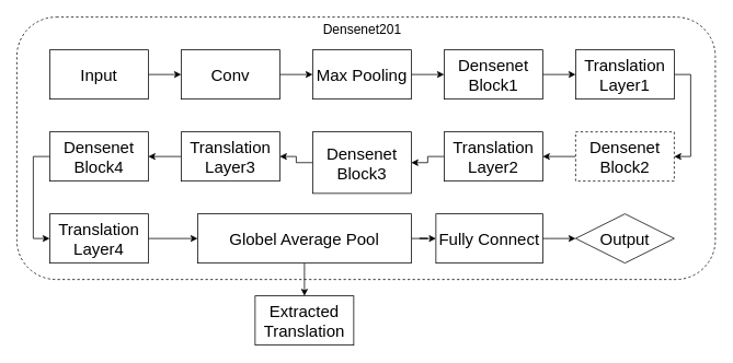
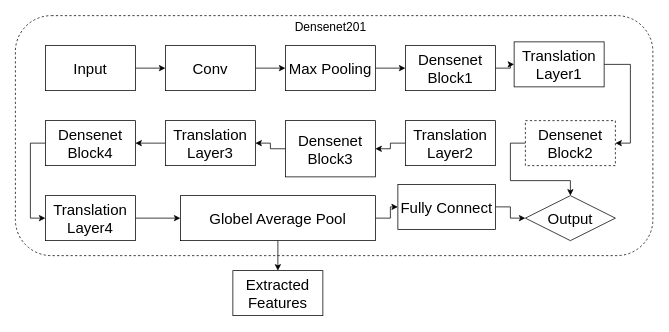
  <mxCell id="0" />
  <mxCell id="1" parent="0" />
  <mxCell id="2" value="" style="rounded=1;whiteSpace=wrap;html=1;fillColor=none;dashed=1;" vertex="1" parent="1"><mxGeometry x="20" y="20" width="850" height="320" as="geometry" /></mxCell>
  <mxCell id="3" value="" style="edgeStyle=orthogonalEdgeStyle;rounded=0;orthogonalLoop=1;jettySize=auto;html=1;" edge="1" parent="1" source="4" target="6"><mxGeometry relative="1" as="geometry" /></mxCell>
  <mxCell id="4" value="Input" style="rounded=0;whiteSpace=wrap;html=1;fontSize=20;" vertex="1" parent="1"><mxGeometry x="60" y="60" width="120" height="60" as="geometry" /></mxCell>
  <mxCell id="5" value="" style="edgeStyle=orthogonalEdgeStyle;rounded=0;orthogonalLoop=1;jettySize=auto;html=1;" edge="1" parent="1" source="6" target="8"><mxGeometry relative="1" as="geometry" /></mxCell>
  <mxCell id="6" value="Conv" style="whiteSpace=wrap;html=1;fontSize=20;rounded=0;" vertex="1" parent="1"><mxGeometry x="220" y="60" width="120" height="60" as="geometry" /></mxCell>
  <mxCell id="7" value="" style="edgeStyle=orthogonalEdgeStyle;rounded=0;orthogonalLoop=1;jettySize=auto;html=1;" edge="1" parent="1" source="8" target="10"><mxGeometry relative="1" as="geometry" /></mxCell>
  <mxCell id="8" value="Max Pooling" style="whiteSpace=wrap;html=1;fontSize=20;rounded=0;" vertex="1" parent="1"><mxGeometry x="380" y="60" width="120" height="60" as="geometry" /></mxCell>
  <mxCell id="9" value="" style="edgeStyle=orthogonalEdgeStyle;rounded=0;orthogonalLoop=1;jettySize=auto;html=1;" edge="1" parent="1" source="10" target="12"><mxGeometry relative="1" as="geometry" /></mxCell>
  <mxCell id="10" value="Densenet&lt;div&gt;Block1&lt;/div&gt;" style="whiteSpace=wrap;html=1;fontSize=20;rounded=0;" vertex="1" parent="1"><mxGeometry x="540" y="60" width="120" height="60" as="geometry" /></mxCell>
  <mxCell id="11" style="edgeStyle=orthogonalEdgeStyle;rounded=0;orthogonalLoop=1;jettySize=auto;html=1;exitX=1;exitY=0.5;exitDx=0;exitDy=0;entryX=1;entryY=0.5;entryDx=0;entryDy=0;" edge="1" parent="1" source="12" target="14"><mxGeometry relative="1" as="geometry" /></mxCell>
- <mxCell id="12" value="Translation&lt;div&gt;Layer1&lt;/div&gt;" style="whiteSpace=wrap;html=1;fontSize=20;rounded=0;" vertex="1" parent="1"><mxGeometry x="700" y="60" width="120" height="60" as="geometry" /></mxCell>
- <mxCell id="13" style="edgeStyle=orthogonalEdgeStyle;rounded=0;orthogonalLoop=1;jettySize=auto;html=1;exitX=0;exitY=0.5;exitDx=0;exitDy=0;entryX=1;entryY=0.5;entryDx=0;entryDy=0;" edge="1" parent="1" source="14" target="16"><mxGeometry relative="1" as="geometry" /></mxCell>
+ <mxCell id="12" value="Translation&lt;div&gt;Layer1&lt;/div&gt;" style="whiteSpace=wrap;html=1;fontSize=20;rounded=0;" vertex="1" parent="1"><mxGeometry x="685" y="55" width="120" height="60" as="geometry" /></mxCell>
+ <mxCell id="13" style="edgeStyle=orthogonalEdgeStyle;rounded=0;orthogonalLoop=1;jettySize=auto;html=1;exitX=0;exitY=0.5;exitDx=0;exitDy=0;" edge="1" parent="1" source="14" target="30"><mxGeometry relative="1" as="geometry" /></mxCell>
  <mxCell id="14" value="Densenet&lt;div&gt;Block2&lt;/div&gt;" style="whiteSpace=wrap;html=1;fontSize=20;rounded=0;dashed=1;" vertex="1" parent="1"><mxGeometry x="700" y="160" width="120" height="60" as="geometry" /></mxCell>
  <mxCell id="15" style="edgeStyle=orthogonalEdgeStyle;rounded=0;orthogonalLoop=1;jettySize=auto;html=1;exitX=0;exitY=0.5;exitDx=0;exitDy=0;entryX=1;entryY=0.5;entryDx=0;entryDy=0;" edge="1" parent="1" source="16" target="18"><mxGeometry relative="1" as="geometry" /></mxCell>
  <mxCell id="16" value="Translation&lt;div&gt;Layer2&lt;/div&gt;" style="whiteSpace=wrap;html=1;fontSize=20;rounded=0;" vertex="1" parent="1"><mxGeometry x="540" y="160" width="120" height="60" as="geometry" /></mxCell>
  <mxCell id="17" value="" style="edgeStyle=orthogonalEdgeStyle;rounded=0;orthogonalLoop=1;jettySize=auto;html=1;" edge="1" parent="1" source="18" target="20"><mxGeometry relative="1" as="geometry" /></mxCell>
  <mxCell id="18" value="Densenet&lt;div&gt;Block3&lt;/div&gt;" style="whiteSpace=wrap;html=1;fontSize=20;rounded=0;" vertex="1" parent="1"><mxGeometry x="380" y="160" width="120" height="75" as="geometry" /></mxCell>
  <mxCell id="19" style="edgeStyle=orthogonalEdgeStyle;rounded=0;orthogonalLoop=1;jettySize=auto;html=1;exitX=0;exitY=0.5;exitDx=0;exitDy=0;entryX=1;entryY=0.5;entryDx=0;entryDy=0;" edge="1" parent="1" source="20" target="22"><mxGeometry relative="1" as="geometry" /></mxCell>
  <mxCell id="20" value="Translation&lt;div&gt;Layer3&lt;/div&gt;" style="whiteSpace=wrap;html=1;fontSize=20;rounded=0;" vertex="1" parent="1"><mxGeometry x="220" y="160" width="120" height="60" as="geometry" /></mxCell>
  <mxCell id="21" style="edgeStyle=orthogonalEdgeStyle;rounded=0;orthogonalLoop=1;jettySize=auto;html=1;exitX=0;exitY=0.5;exitDx=0;exitDy=0;entryX=0;entryY=0.5;entryDx=0;entryDy=0;" edge="1" parent="1" source="22" target="24"><mxGeometry relative="1" as="geometry" /></mxCell>
  <mxCell id="22" value="Densenet&lt;div&gt;Block4&lt;/div&gt;" style="whiteSpace=wrap;html=1;fontSize=20;rounded=0;" vertex="1" parent="1"><mxGeometry x="60" y="160" width="120" height="60" as="geometry" /></mxCell>
  <mxCell id="23" value="" style="edgeStyle=orthogonalEdgeStyle;rounded=0;orthogonalLoop=1;jettySize=auto;html=1;" edge="1" parent="1" source="24" target="27"><mxGeometry relative="1" as="geometry" /></mxCell>
  <mxCell id="24" value="Translation&lt;div&gt;Layer4&lt;/div&gt;" style="whiteSpace=wrap;html=1;fontSize=20;rounded=0;" vertex="1" parent="1"><mxGeometry x="60" y="260" width="120" height="60" as="geometry" /></mxCell>
  <mxCell id="25" value="" style="edgeStyle=orthogonalEdgeStyle;rounded=0;orthogonalLoop=1;jettySize=auto;html=1;" edge="1" parent="1" source="27" target="29"><mxGeometry relative="1" as="geometry" /></mxCell>
  <mxCell id="26" value="" style="edgeStyle=orthogonalEdgeStyle;rounded=0;orthogonalLoop=1;jettySize=auto;html=1;" edge="1" parent="1" source="27" target="31"><mxGeometry relative="1" as="geometry" /></mxCell>
  <mxCell id="27" value="Globel Average Pool" style="whiteSpace=wrap;html=1;fontSize=20;rounded=0;" vertex="1" parent="1"><mxGeometry x="240" y="260" width="260" height="60" as="geometry" /></mxCell>
  <mxCell id="28" value="" style="edgeStyle=orthogonalEdgeStyle;rounded=0;orthogonalLoop=1;jettySize=auto;html=1;" edge="1" parent="1" source="29" target="30"><mxGeometry relative="1" as="geometry" /></mxCell>
- <mxCell id="29" value="Fully Connect" style="whiteSpace=wrap;html=1;fontSize=20;rounded=0;" vertex="1" parent="1"><mxGeometry x="530" y="260" width="130" height="60" as="geometry" /></mxCell>
+ <mxCell id="29" value="Fully Connect" style="whiteSpace=wrap;html=1;fontSize=20;rounded=0;" vertex="1" parent="1"><mxGeometry x="530" y="245" width="130" height="60" as="geometry" /></mxCell>
  <mxCell id="30" value="Output" style="rhombus;whiteSpace=wrap;html=1;fontSize=20;" vertex="1" parent="1"><mxGeometry x="700" y="260" width="120" height="60" as="geometry" /></mxCell>
- <mxCell id="31" value="Extracted&lt;div&gt;Translation&lt;/div&gt;" style="whiteSpace=wrap;html=1;fontSize=20;rounded=0;" vertex="1" parent="1"><mxGeometry x="310" y="360" width="120" height="60" as="geometry" /></mxCell>
+ <mxCell id="31" value="Extracted&lt;div&gt;Features&lt;/div&gt;" style="whiteSpace=wrap;html=1;fontSize=20;rounded=0;" vertex="1" parent="1"><mxGeometry x="310" y="360" width="120" height="60" as="geometry" /></mxCell>
  <mxCell id="32" value="Densenet201" style="text;html=1;align=center;verticalAlign=middle;resizable=0;points=[];autosize=1;strokeColor=none;fillColor=none;fontSize=16;" vertex="1" parent="1"><mxGeometry x="380" y="20" width="120" height="30" as="geometry" /></mxCell>
